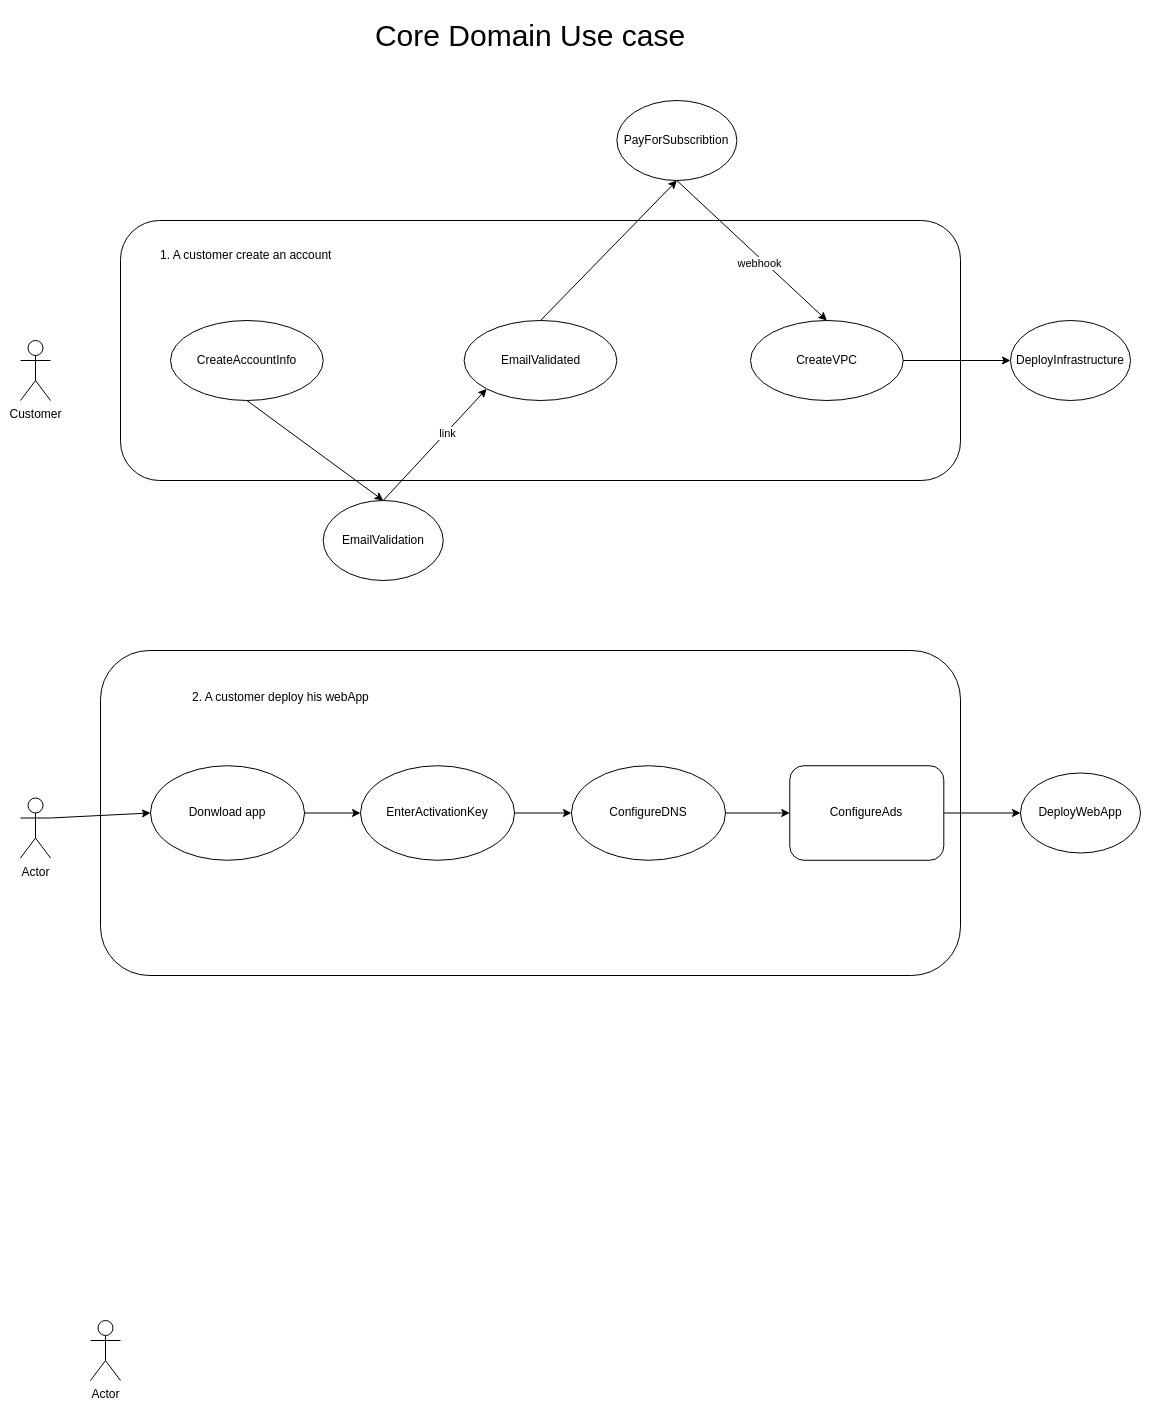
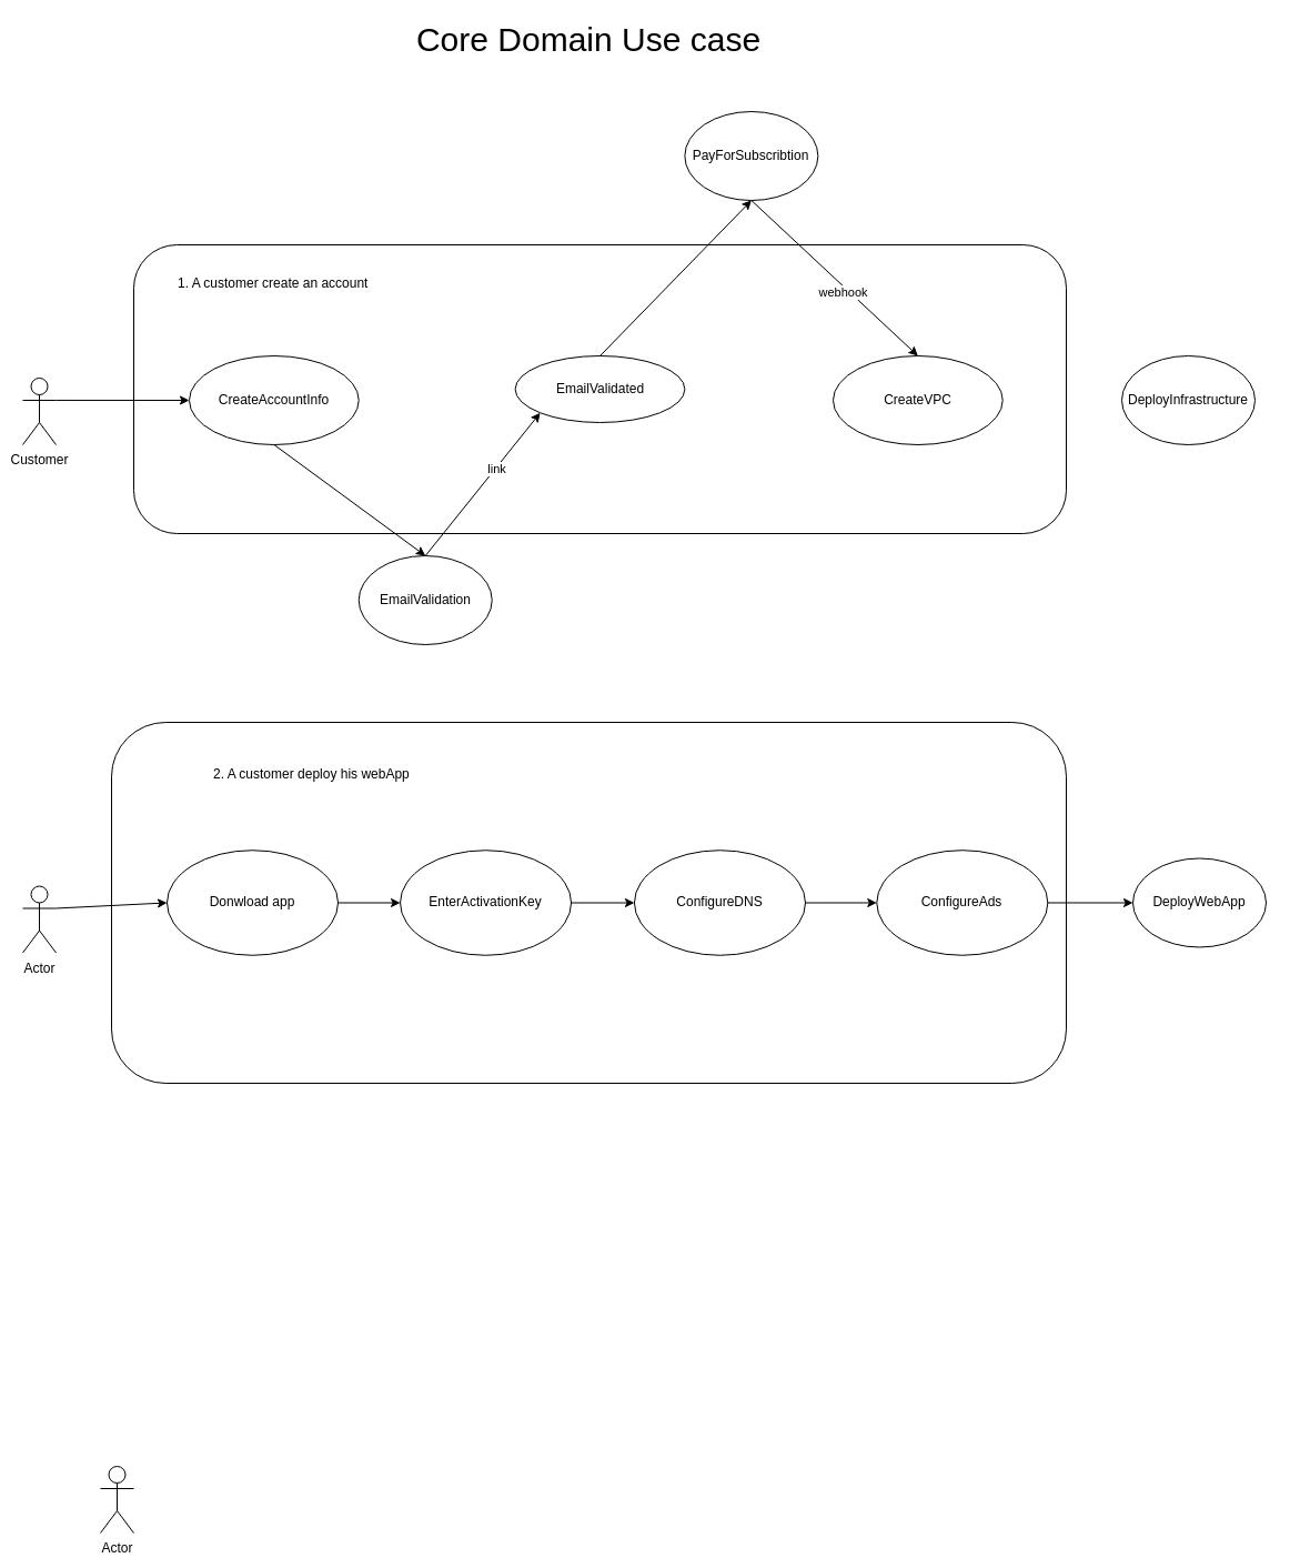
  <mxCell id="0" />
  <mxCell id="1" parent="0" />
  <mxCell id="2" value="" style="rounded=1;whiteSpace=wrap;html=1;container=1;" parent="1" vertex="1"><mxGeometry x="120" y="220" width="840" height="260" as="geometry"><mxRectangle x="180" y="220" width="50" height="40" as="alternateBounds" /></mxGeometry></mxCell>
  <mxCell id="3" value="CreateAccountInfo" style="ellipse;whiteSpace=wrap;html=1;" parent="2" vertex="1"><mxGeometry x="50.004" y="100" width="152.727" height="80" as="geometry" /></mxCell>
  <mxCell id="4" value="CreateVPC" style="ellipse;whiteSpace=wrap;html=1;" parent="2" vertex="1"><mxGeometry x="629.995" y="100" width="152.727" height="80" as="geometry" /></mxCell>
  <mxCell id="5" value="1. A customer create an account" style="text;html=1;strokeColor=none;fillColor=none;align=left;verticalAlign=middle;whiteSpace=wrap;rounded=0;" parent="2" vertex="1"><mxGeometry x="38.182" y="20" width="254.545" height="30" as="geometry" /></mxCell>
- <mxCell id="6" value="EmailValidated" style="ellipse;whiteSpace=wrap;html=1;" parent="2" vertex="1"><mxGeometry x="343.638" y="100" width="152.727" height="80" as="geometry" /></mxCell>
+ <mxCell id="6" value="EmailValidated" style="ellipse;whiteSpace=wrap;html=1;" parent="2" vertex="1"><mxGeometry x="343.638" y="100" width="152.727" height="60" as="geometry" /></mxCell>
  <mxCell id="7" value="&lt;span style=&quot;font-size: 30px;&quot;&gt;Core Domain Use case&lt;/span&gt;" style="text;html=1;strokeColor=none;fillColor=none;align=center;verticalAlign=middle;whiteSpace=wrap;rounded=0;" parent="1" vertex="1"><mxGeometry x="140" y="20" width="780" height="30" as="geometry" /></mxCell>
+ <mxCell id="8" value="" style="edgeStyle=orthogonalEdgeStyle;rounded=0;orthogonalLoop=1;jettySize=auto;html=1;exitX=1;exitY=0.333;exitDx=0;exitDy=0;exitPerimeter=0;entryX=0;entryY=0.5;entryDx=0;entryDy=0;" parent="1" source="9" target="3" edge="1"><mxGeometry relative="1" as="geometry"><mxPoint x="150" y="360" as="targetPoint" /></mxGeometry></mxCell>
  <mxCell id="9" value="Customer" style="shape=umlActor;verticalLabelPosition=bottom;verticalAlign=top;html=1;outlineConnect=0;" parent="1" vertex="1"><mxGeometry x="20" y="340" width="30" height="60" as="geometry" /></mxCell>
- <mxCell id="10" value="" style="endArrow=classic;html=1;rounded=0;exitX=1;exitY=0.5;exitDx=0;exitDy=0;entryX=0;entryY=0.5;entryDx=0;entryDy=0;" parent="1" source="4" target="11" edge="1"><mxGeometry width="50" height="50" relative="1" as="geometry"><mxPoint x="570" y="420" as="sourcePoint" /><mxPoint x="650" y="290" as="targetPoint" /></mxGeometry></mxCell>
  <mxCell id="11" value="DeployInfrastructure" style="ellipse;whiteSpace=wrap;html=1;" parent="1" vertex="1"><mxGeometry x="1010" y="320" width="120" height="80" as="geometry" /></mxCell>
  <mxCell id="12" value="PayForSubscribtion" style="ellipse;whiteSpace=wrap;html=1;" parent="1" vertex="1"><mxGeometry x="616.37" y="100" width="120" height="80" as="geometry" /></mxCell>
  <mxCell id="13" value="" style="endArrow=classic;html=1;rounded=0;entryX=0.5;entryY=1;entryDx=0;entryDy=0;exitX=0.5;exitY=0;exitDx=0;exitDy=0;" parent="1" source="6" target="12" edge="1"><mxGeometry width="50" height="50" relative="1" as="geometry"><mxPoint x="570" y="420" as="sourcePoint" /><mxPoint x="620" y="370" as="targetPoint" /></mxGeometry></mxCell>
  <mxCell id="14" value="" style="endArrow=classic;html=1;rounded=0;exitX=0.5;exitY=1;exitDx=0;exitDy=0;entryX=0.5;entryY=0;entryDx=0;entryDy=0;" parent="1" source="12" target="4" edge="1"><mxGeometry width="50" height="50" relative="1" as="geometry"><mxPoint x="590" y="500" as="sourcePoint" /><mxPoint x="640" y="450" as="targetPoint" /></mxGeometry></mxCell>
  <mxCell id="15" value="webhook" style="edgeLabel;html=1;align=center;verticalAlign=middle;resizable=0;points=[];" parent="14" vertex="1" connectable="0"><mxGeometry x="0.127" y="-4" relative="1" as="geometry"><mxPoint as="offset" /></mxGeometry></mxCell>
  <mxCell id="16" value="Actor" style="shape=umlActor;verticalLabelPosition=bottom;verticalAlign=top;html=1;outlineConnect=0;" parent="1" vertex="1"><mxGeometry x="20" y="797.5" width="30" height="60" as="geometry" /></mxCell>
  <mxCell id="17" value="" style="rounded=1;whiteSpace=wrap;html=1;container=1;" parent="1" vertex="1"><mxGeometry x="100" y="650" width="860" height="325" as="geometry" /></mxCell>
  <mxCell id="18" value="Donwload app" style="ellipse;whiteSpace=wrap;html=1;" parent="17" vertex="1"><mxGeometry x="49.999" y="115.223" width="154.03" height="94.545" as="geometry" /></mxCell>
  <mxCell id="19" value="2. A customer deploy his webApp" style="text;html=1;strokeColor=none;fillColor=none;align=left;verticalAlign=middle;whiteSpace=wrap;rounded=0;" parent="17" vertex="1"><mxGeometry x="89.85" y="29.55" width="240.15" height="35.45" as="geometry" /></mxCell>
  <mxCell id="20" value="EnterActivationKey" style="ellipse;whiteSpace=wrap;html=1;" parent="17" vertex="1"><mxGeometry x="260.048" y="115.225" width="154.03" height="94.545" as="geometry" /></mxCell>
  <mxCell id="21" value="" style="endArrow=classic;html=1;rounded=0;exitX=1;exitY=0.5;exitDx=0;exitDy=0;entryX=0;entryY=0.5;entryDx=0;entryDy=0;" parent="17" source="18" target="20" edge="1"><mxGeometry width="50" height="50" relative="1" as="geometry"><mxPoint x="590.448" y="-106.364" as="sourcePoint" /><mxPoint x="654.627" y="-165.455" as="targetPoint" /></mxGeometry></mxCell>
  <mxCell id="22" value="ConfigureDNS" style="ellipse;whiteSpace=wrap;html=1;" parent="17" vertex="1"><mxGeometry x="470.951" y="115.223" width="154.03" height="94.545" as="geometry" /></mxCell>
  <mxCell id="23" value="" style="endArrow=classic;html=1;rounded=0;exitX=1;exitY=0.5;exitDx=0;exitDy=0;entryX=0;entryY=0.5;entryDx=0;entryDy=0;" parent="17" source="20" target="22" edge="1"><mxGeometry width="50" height="50" relative="1" as="geometry"><mxPoint x="590.448" y="-106.364" as="sourcePoint" /><mxPoint x="654.627" y="-165.455" as="targetPoint" /></mxGeometry></mxCell>
- <mxCell id="24" value="ConfigureAds" style="whiteSpace=wrap;html=1;rounded=1;" parent="17" vertex="1"><mxGeometry x="689.284" y="115.218" width="154.03" height="94.545" as="geometry" /></mxCell>
+ <mxCell id="24" value="ConfigureAds" style="ellipse;whiteSpace=wrap;html=1;" parent="17" vertex="1"><mxGeometry x="689.284" y="115.218" width="154.03" height="94.545" as="geometry" /></mxCell>
  <mxCell id="25" value="" style="endArrow=classic;html=1;rounded=0;entryX=0;entryY=0.5;entryDx=0;entryDy=0;exitX=1;exitY=0.5;exitDx=0;exitDy=0;" parent="17" source="22" target="24" edge="1"><mxGeometry width="50" height="50" relative="1" as="geometry"><mxPoint x="481.19" y="185.714" as="sourcePoint" /><mxPoint x="532.381" y="134.127" as="targetPoint" /></mxGeometry></mxCell>
  <mxCell id="26" value="" style="endArrow=classic;html=1;rounded=0;exitX=0.5;exitY=1;exitDx=0;exitDy=0;entryX=0.5;entryY=0;entryDx=0;entryDy=0;" parent="1" source="3" target="27" edge="1"><mxGeometry width="50" height="50" relative="1" as="geometry"><mxPoint x="570" y="360" as="sourcePoint" /><mxPoint x="460" y="510" as="targetPoint" /></mxGeometry></mxCell>
  <mxCell id="27" value="EmailValidation" style="ellipse;whiteSpace=wrap;html=1;" parent="1" vertex="1"><mxGeometry x="322.73" y="500" width="120" height="80" as="geometry" /></mxCell>
  <mxCell id="28" value="" style="endArrow=classic;html=1;rounded=0;exitX=0.5;exitY=0;exitDx=0;exitDy=0;entryX=0;entryY=1;entryDx=0;entryDy=0;" parent="1" source="27" target="6" edge="1"><mxGeometry width="50" height="50" relative="1" as="geometry"><mxPoint x="570" y="360" as="sourcePoint" /><mxPoint x="620" y="310" as="targetPoint" /></mxGeometry></mxCell>
  <mxCell id="29" value="link" style="edgeLabel;html=1;align=center;verticalAlign=middle;resizable=0;points=[];" parent="28" vertex="1" connectable="0"><mxGeometry x="0.221" y="-1" relative="1" as="geometry"><mxPoint as="offset" /></mxGeometry></mxCell>
  <mxCell id="30" value="" style="endArrow=classic;html=1;rounded=0;exitX=1;exitY=0.333;exitDx=0;exitDy=0;exitPerimeter=0;entryX=0;entryY=0.5;entryDx=0;entryDy=0;" parent="1" source="16" target="18" edge="1"><mxGeometry width="50" height="50" relative="1" as="geometry"><mxPoint x="570" y="600" as="sourcePoint" /><mxPoint x="620" y="550" as="targetPoint" /></mxGeometry></mxCell>
  <mxCell id="31" value="DeployWebApp" style="ellipse;whiteSpace=wrap;html=1;" parent="1" vertex="1"><mxGeometry x="1020" y="772.49" width="120" height="80" as="geometry" /></mxCell>
  <mxCell id="32" value="" style="endArrow=classic;html=1;rounded=0;exitX=1;exitY=0.5;exitDx=0;exitDy=0;entryX=0;entryY=0.5;entryDx=0;entryDy=0;" parent="1" source="24" target="31" edge="1"><mxGeometry width="50" height="50" relative="1" as="geometry"><mxPoint x="570" y="600" as="sourcePoint" /><mxPoint x="620" y="550" as="targetPoint" /></mxGeometry></mxCell>
  <mxCell id="33" value="Actor" style="shape=umlActor;verticalLabelPosition=bottom;verticalAlign=top;html=1;outlineConnect=0;" parent="1" vertex="1"><mxGeometry x="90" y="1320" width="30" height="60" as="geometry" /></mxCell>
